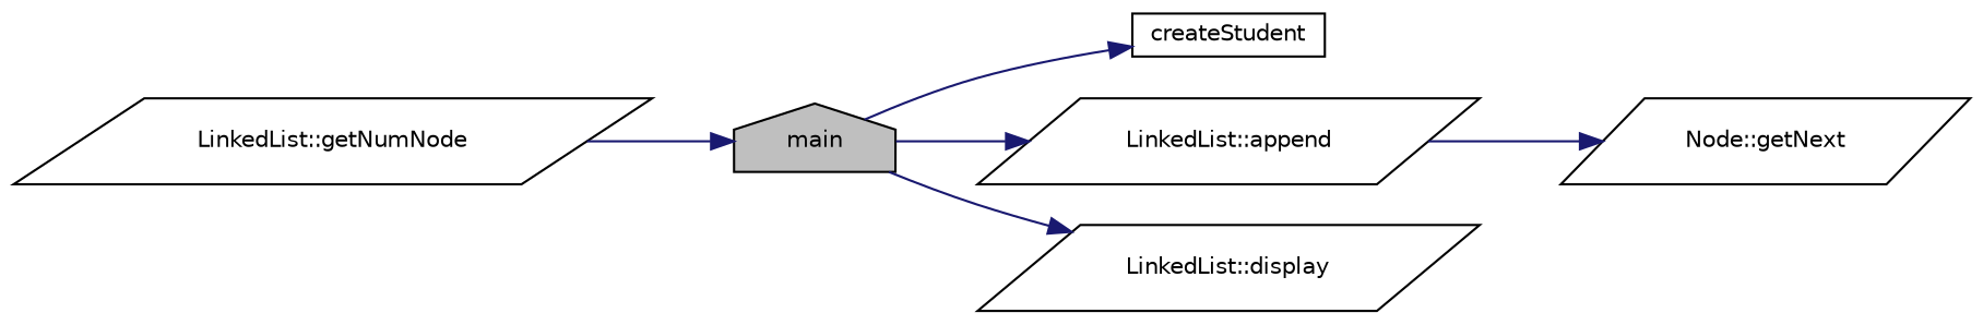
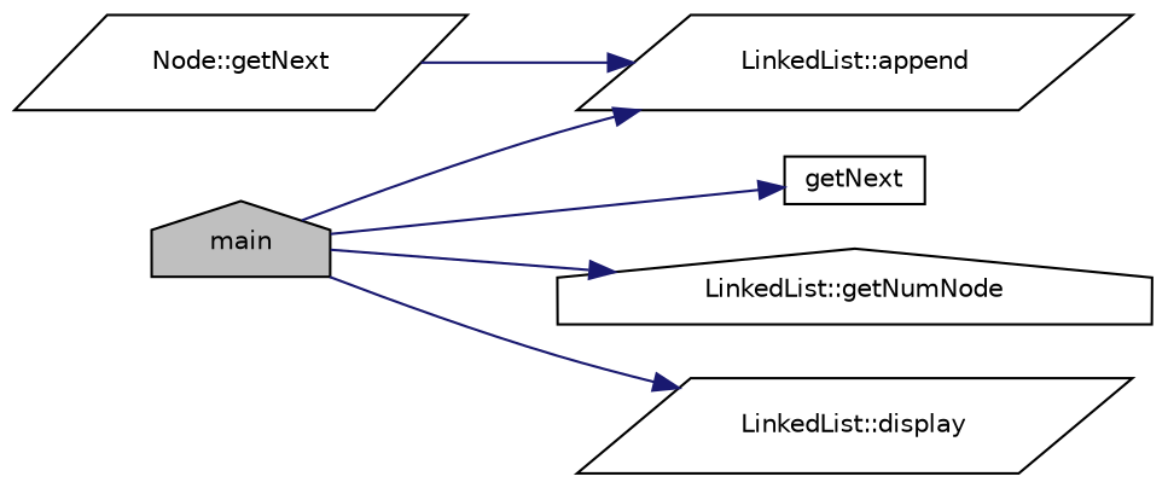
  digraph {
    rankdir=LR
    node [color=black fillcolor=white fontname=Helvetica fontsize=10 shape=parallelogram style=filled]
    edge [color=midnightblue fontname=Helvetica fontsize=10 labelfontname=Helvetica labelfontsize=10 style=solid]
    n1 [fillcolor=grey75 fontcolor=black height=0.2 label=main shape=house width=0.4]
-   n2 [height=0.2 label=createStudent shape=box width=0.4]
+   n2 [height=0.2 label=getNext shape=box width=0.4]
    n3 [height=0.2 label="LinkedList::append" width=0.4]
-   n4 [height=0.2 label="LinkedList::getNumNode" width=0.4]
+   n4 [height=0.2 label="LinkedList::getNumNode" shape=house width=0.4]
    n5 [height=0.2 label="LinkedList::display" width=0.4]
    n6 [height=0.2 label="Node::getNext" width=0.4]
    n1 -> n2
    n1 -> n3
-   n4 -> n1
+   n1 -> n4
    n1 -> n5
-   n3 -> n6
+   n6 -> n3
  }
